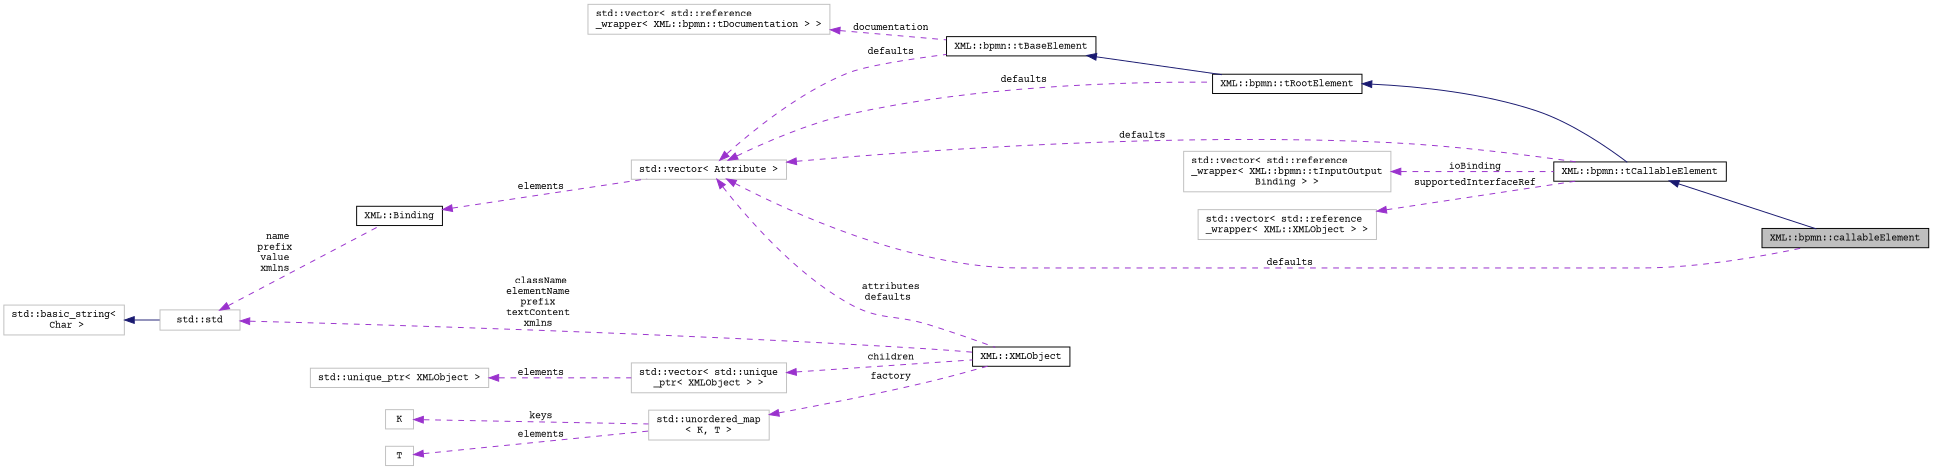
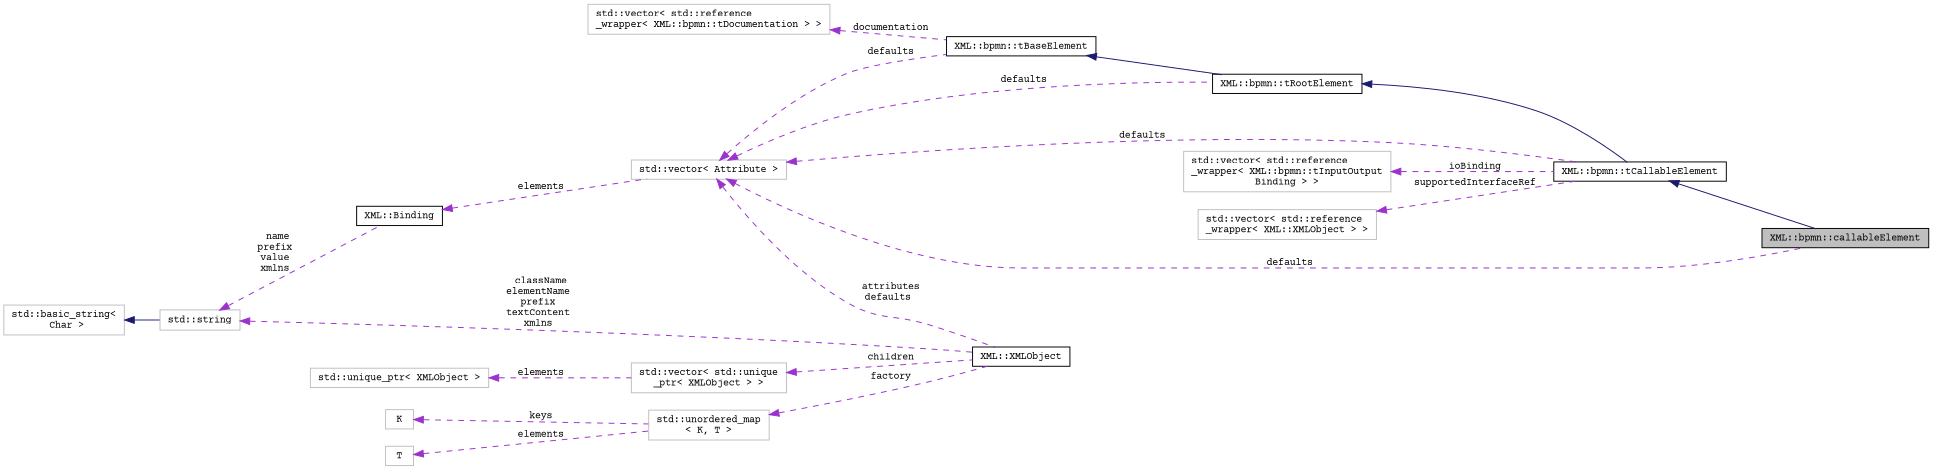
  digraph {
    fontname="Courier Prime"
    rankdir=LR
    node [color=grey75 fillcolor=white fontname="Courier Prime" fontsize=10 shape=record style=filled]
    edge [color=darkorchid3 dir=back fontname="Courier Prime" fontsize=10 labelfontname=Helvetica labelfontsize=10 style=dashed]
    n1 [color=black fillcolor=grey75 fontcolor=black height=0.2 label="XML::bpmn::callableElement" width=0.4]
    n2 [color=black height=0.2 label="XML::bpmn::tCallableElement" width=0.4]
    n3 [color=black height=0.2 label="XML::bpmn::tRootElement" width=0.4]
    n4 [color=black height=0.2 label="XML::bpmn::tBaseElement" width=0.4]
    n5 [color=black height=0.2 label="XML::XMLObject" width=0.4]
    n6 [height=0.2 label="std::vector\< Attribute \>" width=0.4]
    n7 [color=black height=0.2 label="XML::Binding" width=0.4]
-   n8 [height=0.2 label="std::std" width=0.4]
+   n8 [height=0.2 label="std::string" width=0.4]
    n9 [height=0.2 label="std::basic_string\<\l Char \>" width=0.4]
    n10 [height=0.2 label="std::vector\< std::unique\l_ptr\< XMLObject \> \>" width=0.4]
    n11 [height=0.2 label="std::unique_ptr\< XMLObject \>" width=0.4]
    n12 [height=0.2 label="std::unordered_map\l\< K, T \>" width=0.4]
    n13 [height=0.2 label=K width=0.4]
    n14 [height=0.2 label=T width=0.4]
    n15 [height=0.2 label="std::vector\< std::reference\l_wrapper\< XML::bpmn::tDocumentation \> \>" width=0.4]
    n16 [height=0.2 label="std::vector\< std::reference\l_wrapper\< XML::bpmn::tInputOutput\lBinding \> \>" width=0.4]
    n17 [height=0.2 label="std::vector\< std::reference\l_wrapper\< XML::XMLObject \> \>" width=0.4]
    n2 -> n1 [color=midnightblue style=solid]
    n3 -> n2 [color=midnightblue style=solid]
    n4 -> n3 [color=midnightblue style=solid]
    n6 -> n1 [label=" defaults"]
    n6 -> n2 [label=" defaults"]
    n6 -> n3 [label=" defaults"]
    n6 -> n4 [label=" defaults"]
    n6 -> n5 [label=" attributes\ndefaults"]
    n7 -> n6 [label=" elements"]
    n8 -> n5 [label=" className\nelementName\nprefix\ntextContent\nxmlns"]
    n8 -> n7 [label=" name\nprefix\nvalue\nxmlns"]
    n9 -> n8 [color=midnightblue style=solid]
    n10 -> n5 [label=" children"]
    n11 -> n10 [label=" elements"]
    n12 -> n5 [label=" factory"]
    n13 -> n12 [label=" keys"]
    n14 -> n12 [label=" elements"]
    n15 -> n4 [label=" documentation"]
    n16 -> n2 [label=" ioBinding"]
    n17 -> n2 [label=" supportedInterfaceRef"]
  }
